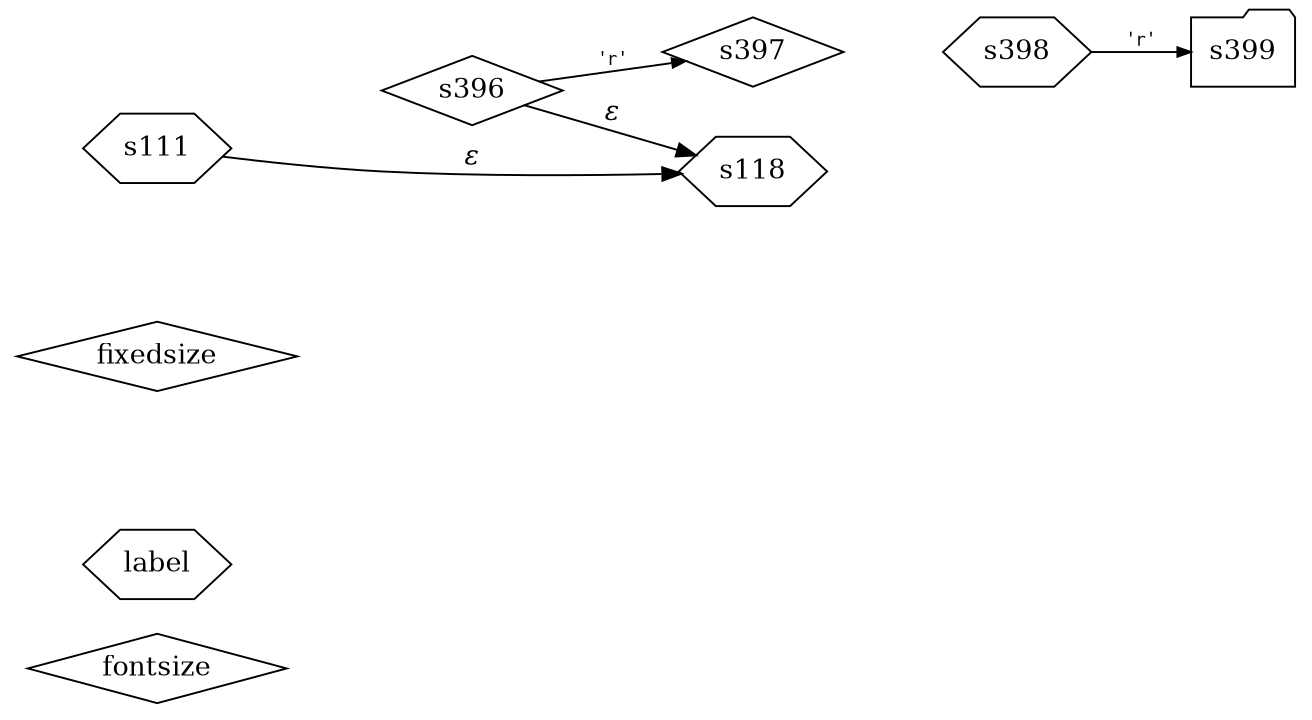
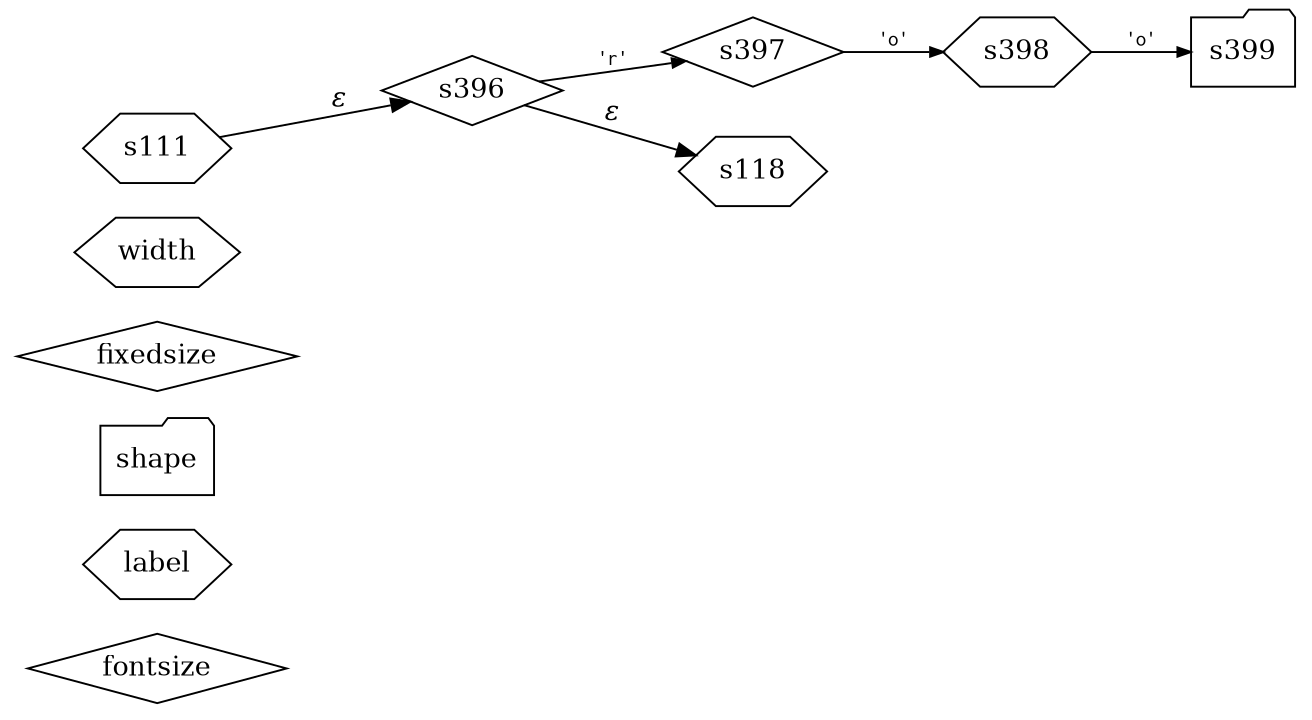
  digraph {
    rankdir=LR
    node [shape=hexagon]
    edge [fontname=Courier arrowhead=normal arrowsize=.7 fontsize=11]
    fontsize [shape=diamond]
    label
+   shape [shape=folder]
    fixedsize [shape=diamond]
+   width
    n6 [label=s111]
    s396 [shape=diamond]
    s397 [shape=diamond]
    s118
    s398
    s399 [shape=folder]
-   n6 -> s118 [fontname="Times-Italic" label="&epsilon;" arrowhead="" arrowsize="" fontsize=""]
+   n6 -> s396 [fontname="Times-Italic" label="&epsilon;" arrowhead="" arrowsize="" fontsize=""]
    s396 -> s397 [label="'r'"]
    s396 -> s118 [fontname="Times-Italic" label="&epsilon;" arrowhead="" arrowsize="" fontsize=""]
-   s398 -> s399 [label="'r'"]
+   s397 -> s398 [label="'o'"]
+   s398 -> s399 [label="'o'"]
  }
